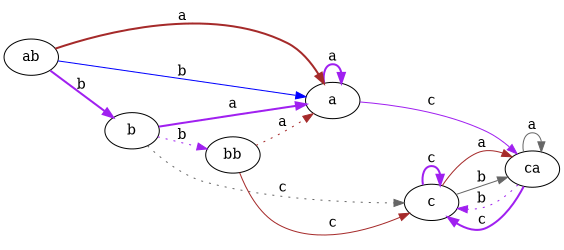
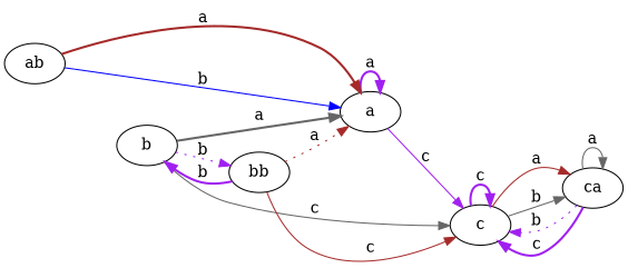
  digraph {
    rankdir=LR
    edge [color=purple style=bold]
    a
    c
    ca
    ab
    b
    bb
    a -> a [label=a]
-   a -> ca [label=c style=solid]
+   a -> c [label=c style=solid]
    c -> c [label=c]
    c -> ca [color=brown label=a style=solid]
    c -> ca [color=gray40 label=b style=solid]
    ca -> c [label=b style=dotted]
    ca -> c [label=c]
    ca -> ca [color=gray40 label=a style=solid]
    ab -> a [color=brown label=a]
    ab -> a [color=blue label=b style=solid]
-   b -> a [label=a]
-   b -> c [color=gray40 label=c style=dotted]
+   b -> a [color=gray40 label=a]
+   b -> c [color=gray40 label=c style=solid]
    b -> bb [label=b style=dotted]
    bb -> a [color=brown label=a style=dotted]
    bb -> c [color=brown label=c style=solid]
-   ab -> b [label=b]
+   bb -> b [label=b]
  }
